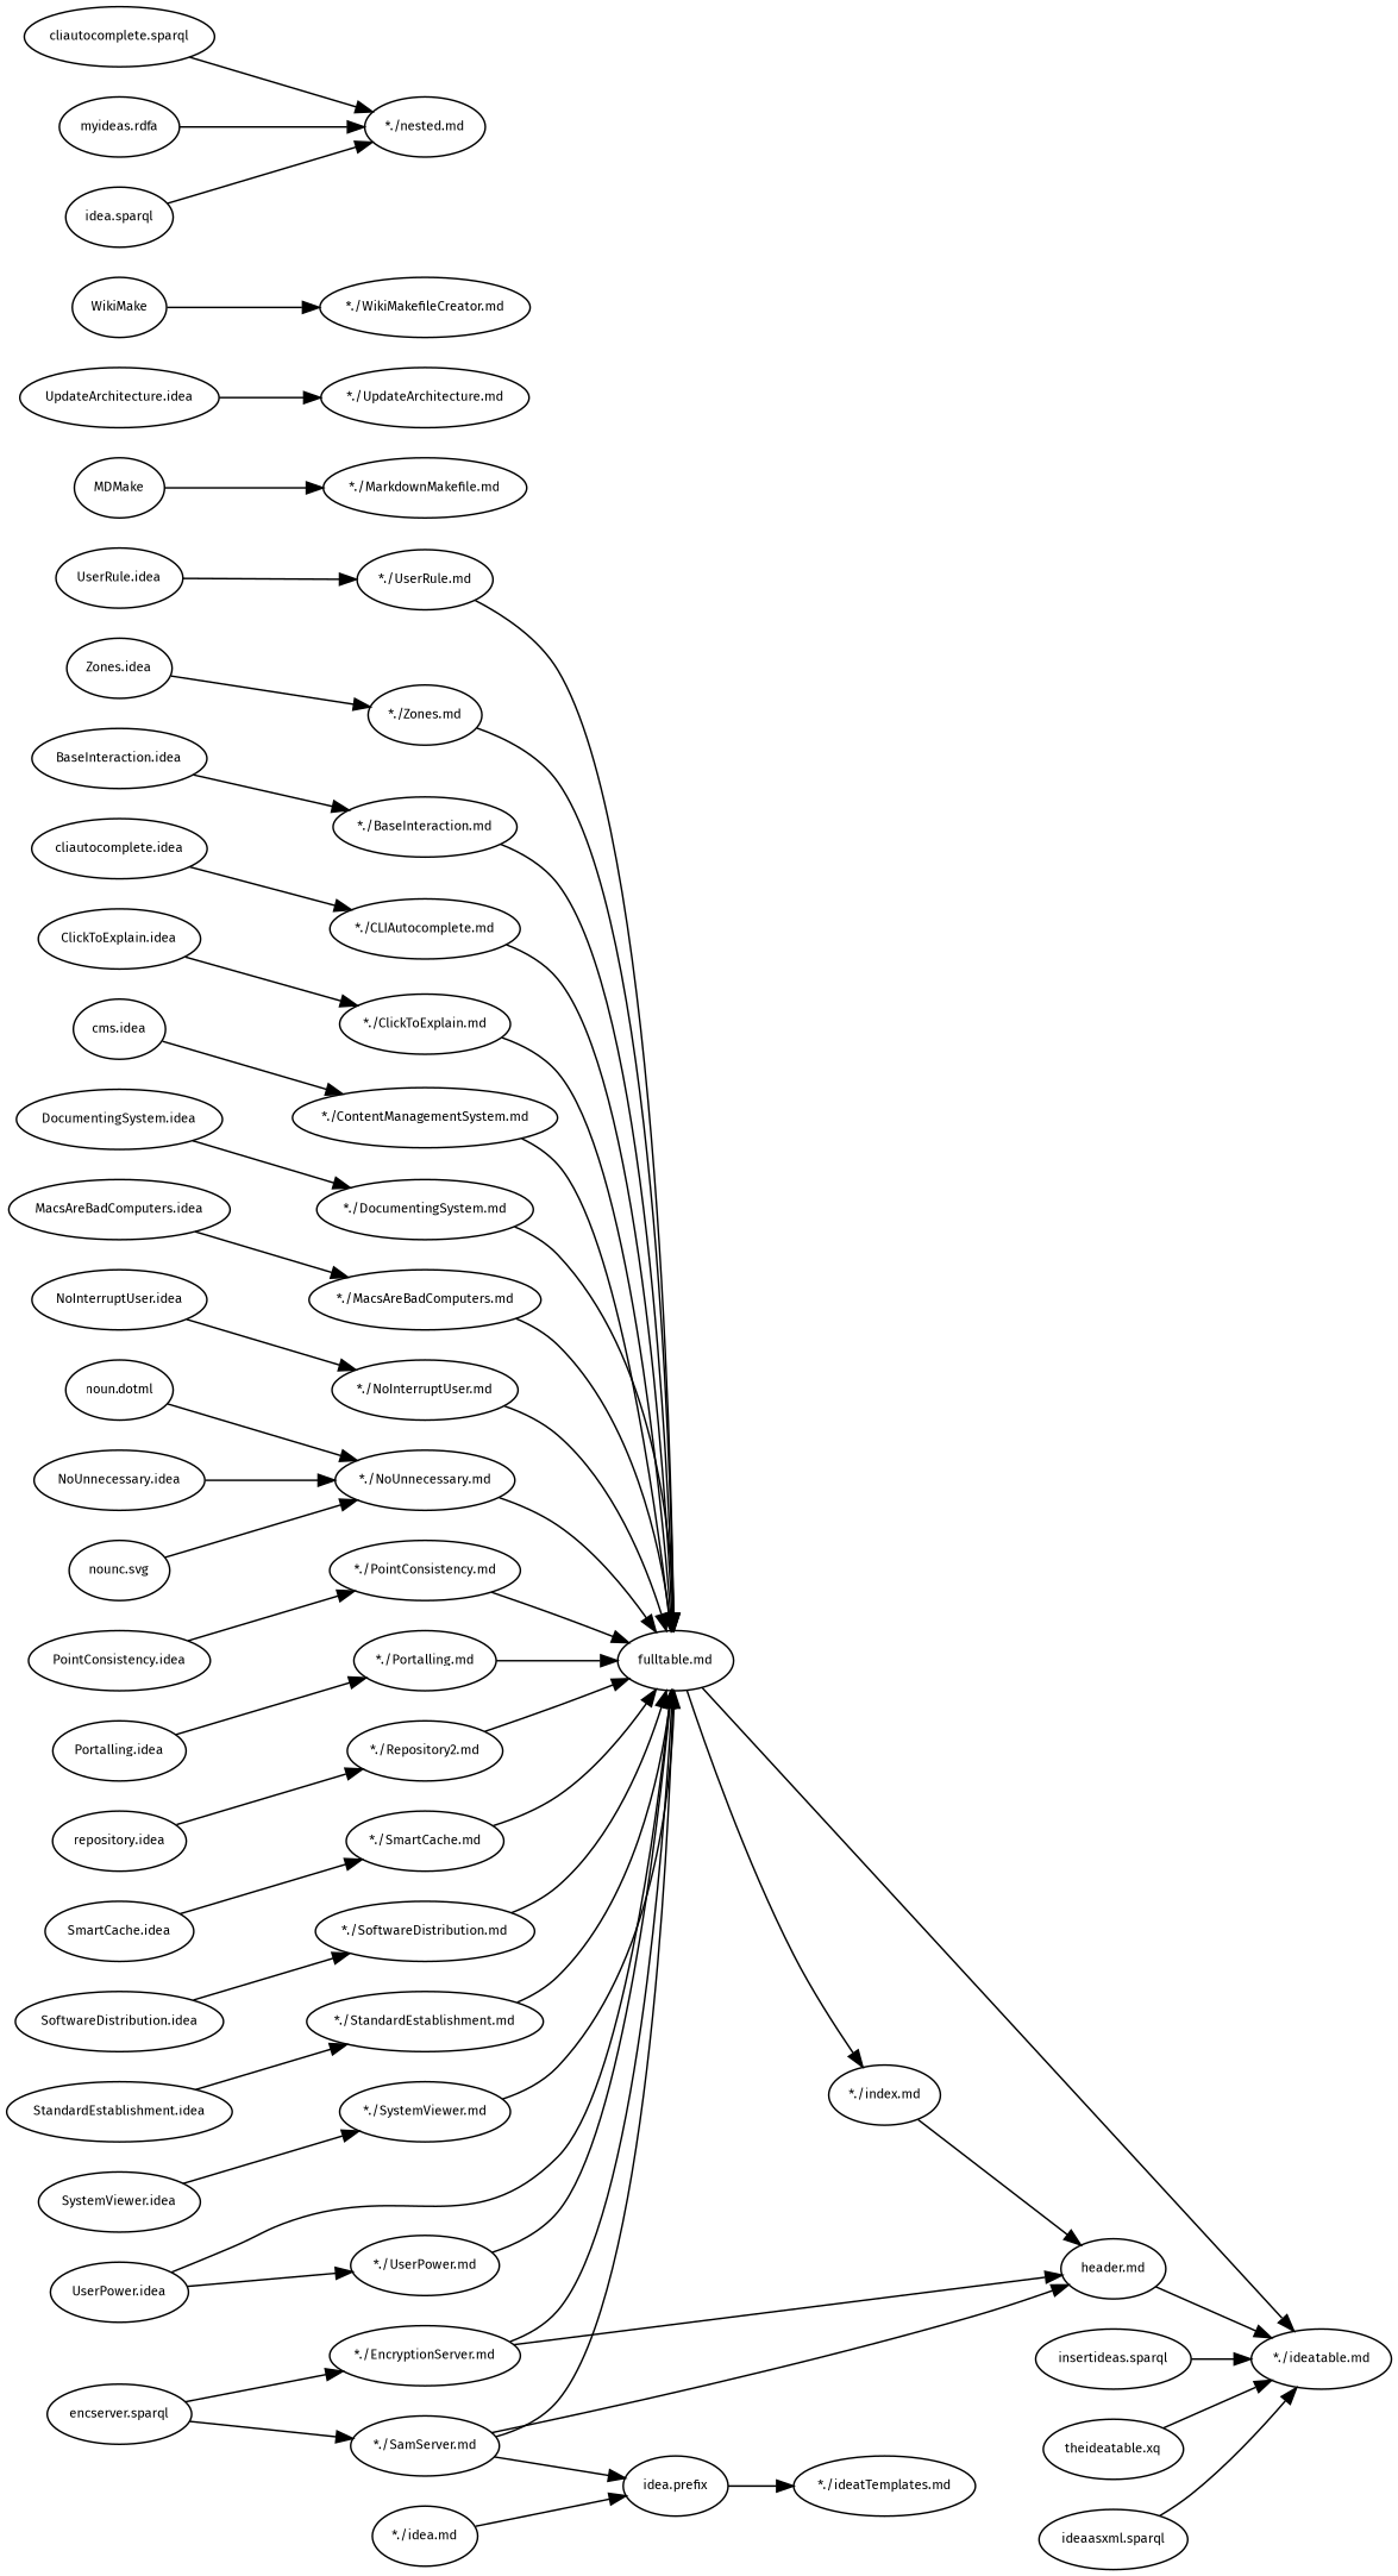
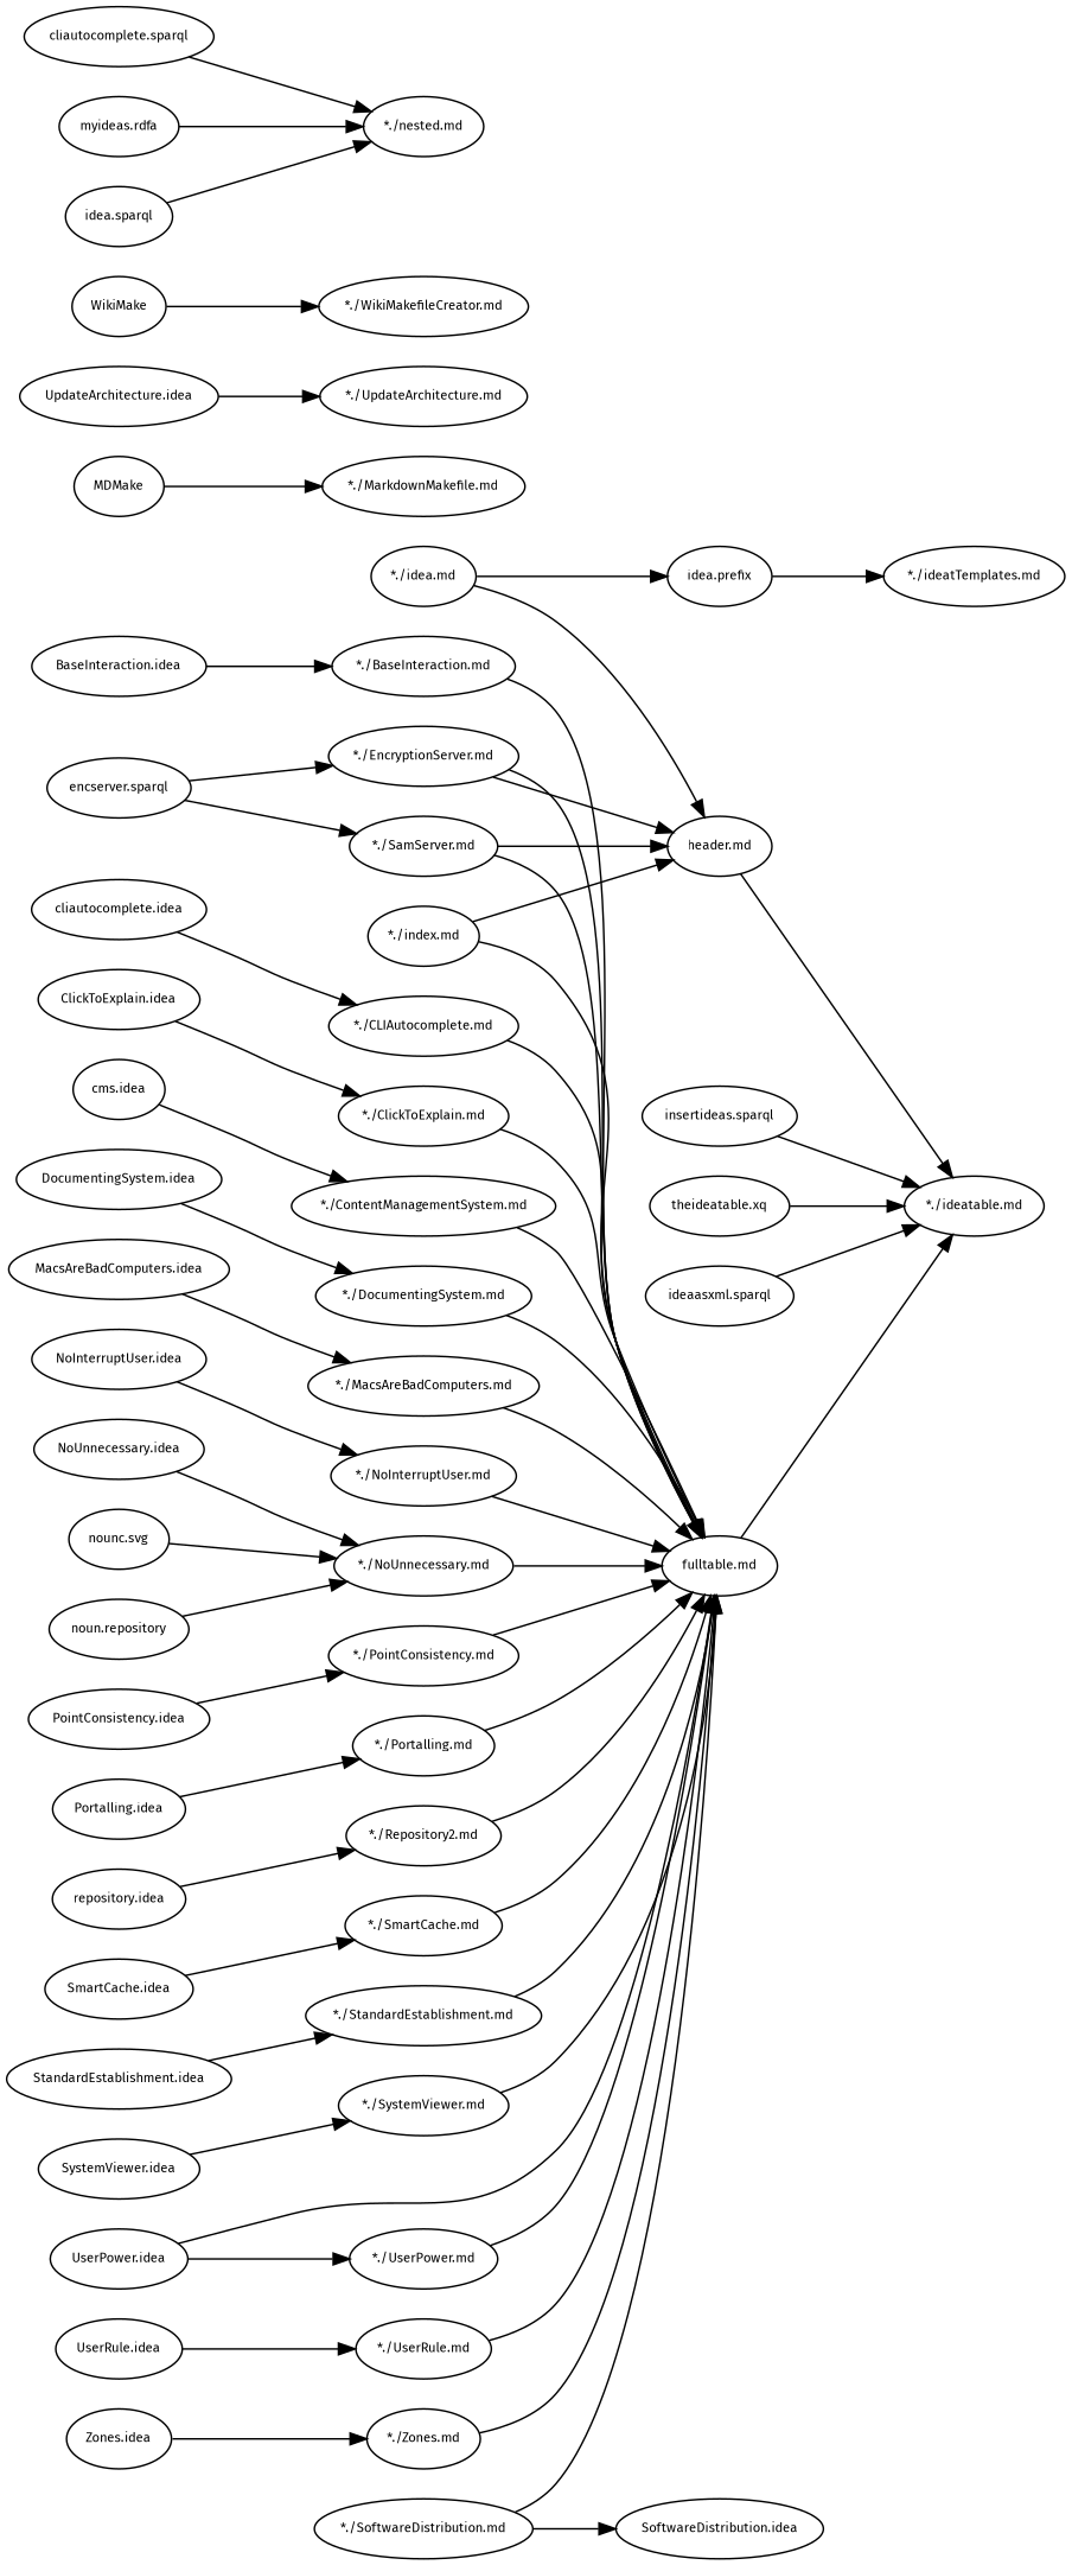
  digraph {
    fontname="Fira Sans"
    rankdir=LR
    node [fontname="Fira Sans" fontsize=8]
    edge [fontname="Fira Sans" fontsize=8]
    n1 [label="BaseInteraction.idea"]
    n2 [label="*./BaseInteraction.md"]
    n3 [label="fulltable.md"]
    n4 [label="*./ideatable.md"]
    n5 [label="cliautocomplete.idea"]
    n6 [label="*./CLIAutocomplete.md"]
    n7 [label="ClickToExplain.idea"]
    n8 [label="*./ClickToExplain.md"]
    n9 [label="cms.idea"]
    n10 [label="*./ContentManagementSystem.md"]
    n11 [label="DocumentingSystem.idea"]
    n12 [label="*./DocumentingSystem.md"]
    n13 [label="encserver.sparql"]
    n14 [label="*./EncryptionServer.md"]
    n15 [label="*./SamServer.md"]
    n16 [label="header.md"]
    n17 [label="idea.prefix"]
    n18 [label="*./ideatTemplates.md"]
    n19 [label="MacsAreBadComputers.idea"]
    n20 [label="*./MacsAreBadComputers.md"]
    n21 [label=MDMake]
    n22 [label="*./MarkdownMakefile.md"]
    n23 [label="NoInterruptUser.idea"]
    n24 [label="*./NoInterruptUser.md"]
    n25 [label="NoUnnecessary.idea"]
    n26 [label="*./NoUnnecessary.md"]
    n27 [label="nounc.svg"]
-   n28 [label="noun.dotml"]
+   n28 [label="noun.repository"]
    n29 [label="PointConsistency.idea"]
    n30 [label="*./PointConsistency.md"]
    n31 [label="Portalling.idea"]
    n32 [label="*./Portalling.md"]
    n33 [label="repository.idea"]
    n34 [label="*./Repository2.md"]
    n35 [label="SmartCache.idea"]
    n36 [label="*./SmartCache.md"]
    n37 [label="SoftwareDistribution.idea"]
    n38 [label="*./SoftwareDistribution.md"]
    n39 [label="StandardEstablishment.idea"]
    n40 [label="*./StandardEstablishment.md"]
    n41 [label="SystemViewer.idea"]
    n42 [label="*./SystemViewer.md"]
    n43 [label="UpdateArchitecture.idea"]
    n44 [label="*./UpdateArchitecture.md"]
    n45 [label="UserPower.idea"]
    n46 [label="*./UserPower.md"]
    n47 [label="UserRule.idea"]
    n48 [label="*./UserRule.md"]
    n49 [label=WikiMake]
    n50 [label="*./WikiMakefileCreator.md"]
    n51 [label="Zones.idea"]
    n52 [label="*./Zones.md"]
    n53 [label="*./idea.md"]
    n54 [label="insertideas.sparql"]
    n55 [label="theideatable.xq"]
    n56 [label="ideaasxml.sparql"]
    n57 [label="*./index.md"]
    n58 [label="cliautocomplete.sparql"]
    n59 [label="*./nested.md"]
    n60 [label="myideas.rdfa"]
    n61 [label="idea.sparql"]
    n1 -> n2
    n2 -> n3
    n3 -> n4
    n5 -> n6
    n6 -> n3
    n7 -> n8
    n8 -> n3
    n9 -> n10
    n10 -> n3
    n11 -> n12
    n12 -> n3
    n13 -> n14
    n13 -> n15
    n14 -> n3
    n14 -> n16
    n15 -> n3
    n15 -> n16
-   n15 -> n17
    n16 -> n4
    n17 -> n18
    n19 -> n20
    n20 -> n3
    n21 -> n22
    n23 -> n24
    n24 -> n3
    n25 -> n26
    n26 -> n3
    n27 -> n26
    n28 -> n26
    n29 -> n30
    n30 -> n3
    n31 -> n32
    n32 -> n3
    n33 -> n34
    n34 -> n3
    n35 -> n36
    n36 -> n3
-   n37 -> n38
+   n38 -> n37
    n38 -> n3
    n39 -> n40
    n40 -> n3
    n41 -> n42
    n42 -> n3
    n43 -> n44
    n45 -> n3
    n45 -> n46
    n46 -> n3
    n47 -> n48
    n48 -> n3
    n49 -> n50
    n51 -> n52
    n52 -> n3
+   n53 -> n16
    n53 -> n17
    n54 -> n4
    n55 -> n4
    n56 -> n4
-   n3 -> n57
+   n57 -> n3
    n57 -> n16
    n58 -> n59
    n60 -> n59
    n61 -> n59
  }
